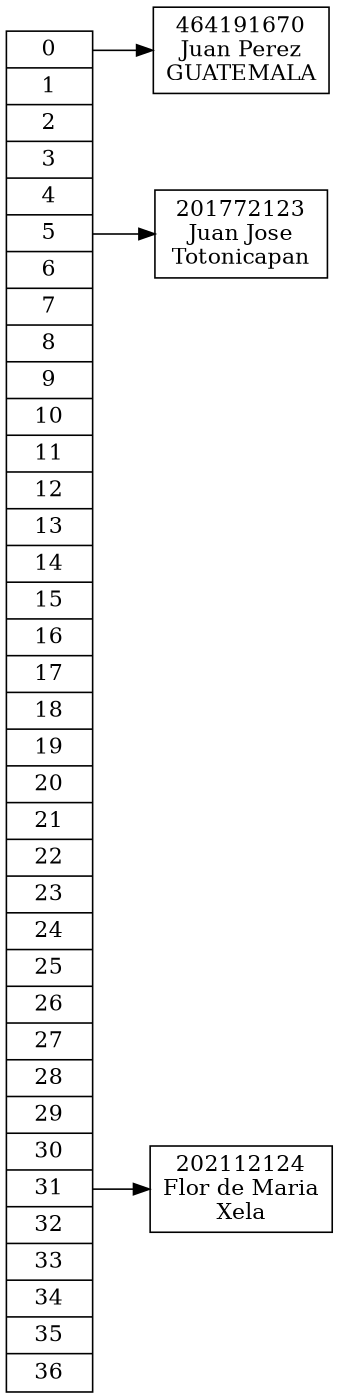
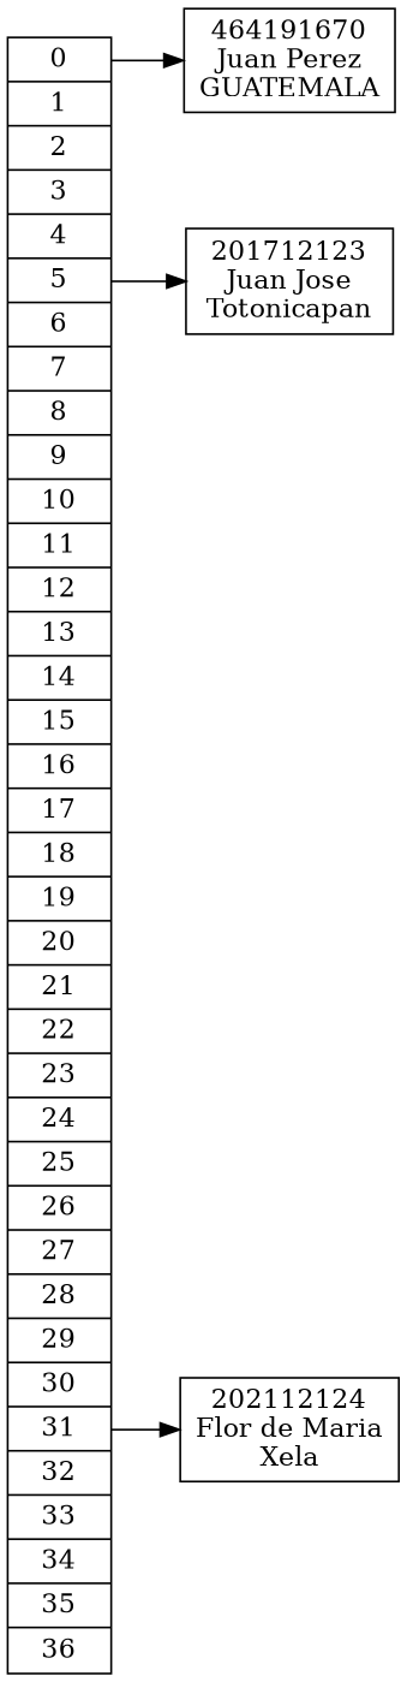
  digraph {
    rankdir=LR
    node [shape=record widht=0.5]
    n1 [height=0.1 label=" <f0> 0| <f1> 1| <f2> 2| <f3> 3| <f4> 4| <f5> 5| <f6> 6| <f7> 7| <f8> 8| <f9> 9| <f10> 10| <f11> 11| <f12> 12| <f13> 13| <f14> 14| <f15> 15| <f16> 16| <f17> 17| <f18> 18| <f19> 19| <f20> 20| <f21> 21| <f22> 22| <f23> 23| <f24> 24| <f25> 25| <f26> 26| <f27> 27| <f28> 28| <f29> 29| <f30> 30| <f31> 31| <f32> 32| <f33> 33| <f34> 34| <f35> 35| <f36> 36"]
    n2 [height=0.1 label="464191670\nJuan Perez\nGUATEMALA" width=1.5]
-   n3 [height=0.1 label="201772123\nJuan Jose\nTotonicapan" width=1.5]
+   n3 [height=0.1 label="201712123\nJuan Jose\nTotonicapan" width=1.5]
    n4 [height=0.1 label="202112124\nFlor de Maria\nXela" width=1.5]
    n1 -> n2 [tailport=f0]
    n1 -> n3 [tailport=f5]
    n1 -> n4 [tailport=f31]
  }
